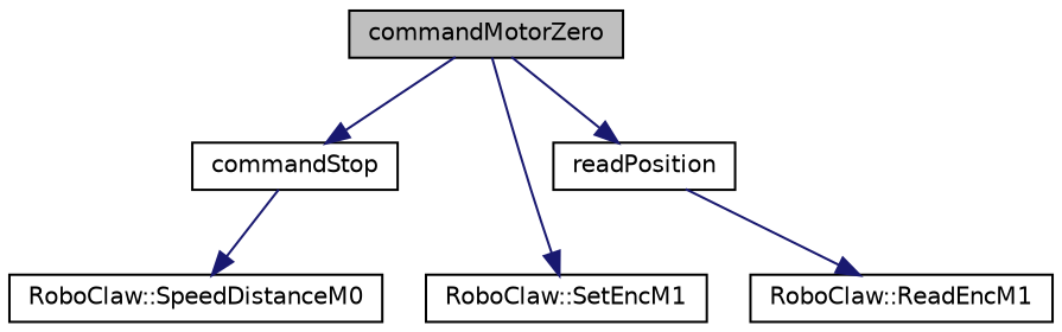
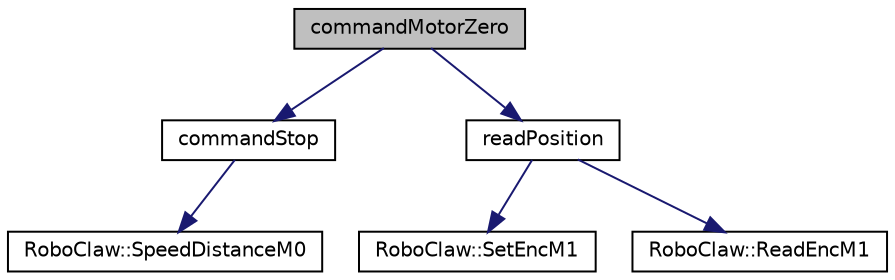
  digraph {
    rankdir=TB
    node [color=black fillcolor=white fontname=Helvetica fontsize=10 shape=record style=filled]
    edge [color=midnightblue fontname=Helvetica fontsize=10 labelfontname=Helvetica labelfontsize=10 style=solid]
    n1 [fillcolor=grey75 fontcolor=black height=0.2 label=commandMotorZero width=0.4]
    n2 [height=0.2 label=commandStop width=0.4]
    n3 [height=0.2 label=readPosition width=0.4]
    n4 [height=0.2 label="RoboClaw::SetEncM1" width=0.4]
    n5 [height=0.2 label="RoboClaw::SpeedDistanceM0" width=0.4]
    n6 [height=0.2 label="RoboClaw::ReadEncM1" width=0.4]
    n1 -> n2
    n1 -> n3
-   n1 -> n4
+   n3 -> n4
    n2 -> n5
    n3 -> n6
  }
